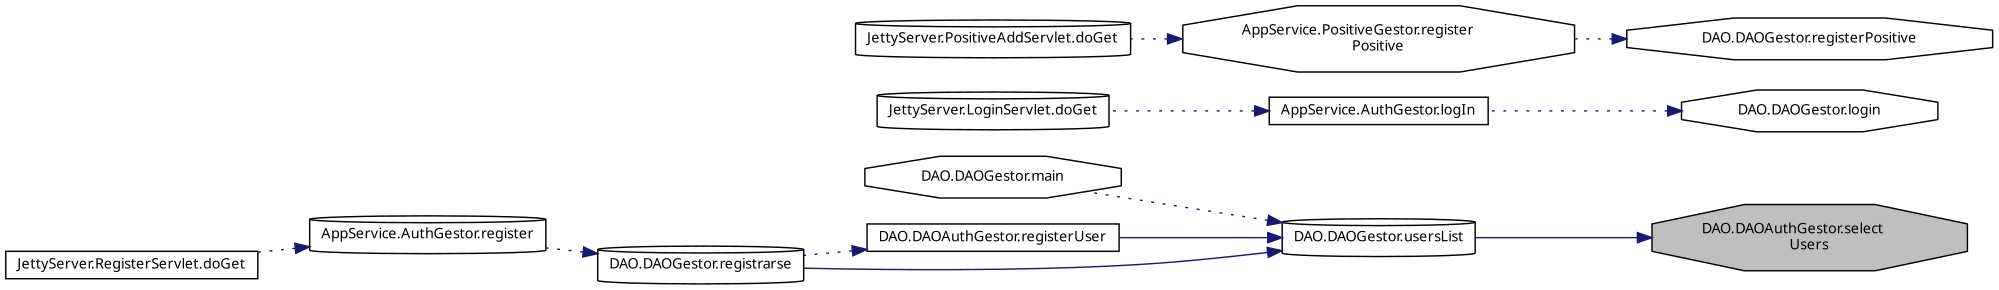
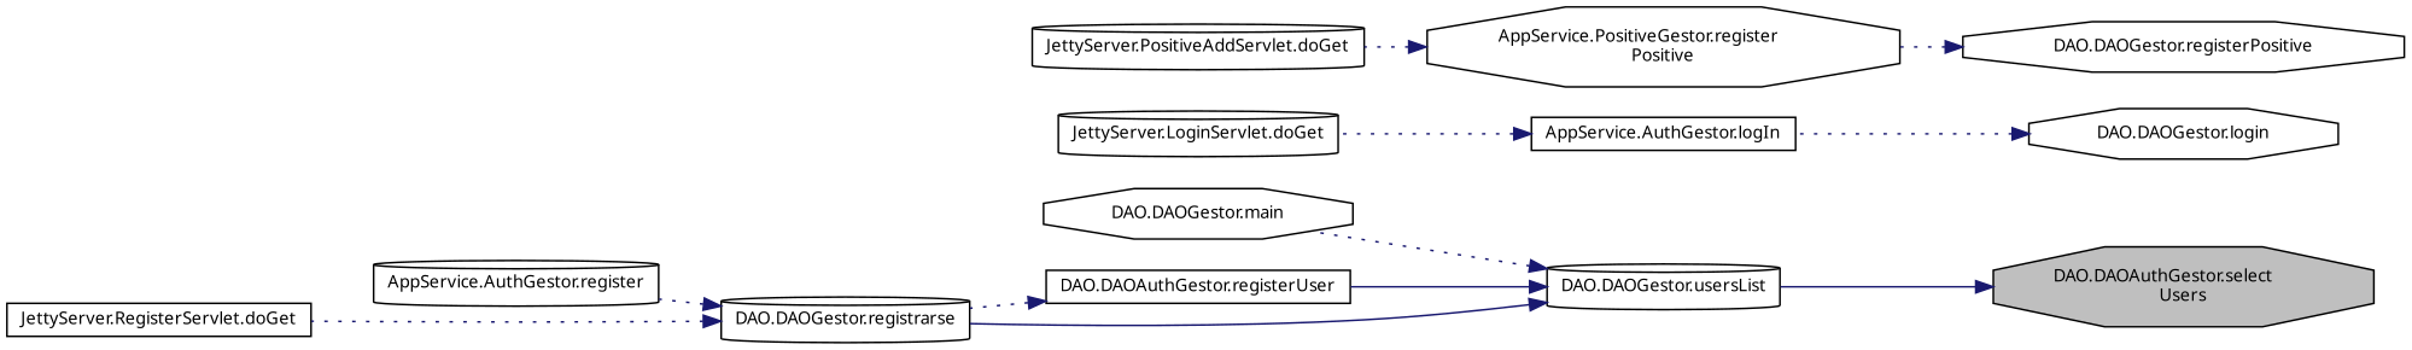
  digraph {
    fontname="Noto Sans"
    rankdir=RL
    node [color=black fillcolor=white fontname="Noto Sans" fontsize=10 shape=octagon style=filled]
    edge [color=midnightblue dir=back fontname="Noto Sans" fontsize=10 labelfontname=Helvetica labelfontsize=10 style=dotted]
    n1 [fillcolor=grey75 fontcolor=black height=0.2 label="DAO.DAOAuthGestor.select\lUsers" width=0.4]
    n2 [height=0.2 label="DAO.DAOGestor.usersList" shape=cylinder width=0.4]
    n3 [height=0.2 label="DAO.DAOGestor.main" width=0.4]
    n4 [height=0.2 label="DAO.DAOAuthGestor.registerUser" shape=box width=0.4]
    n5 [height=0.2 label="DAO.DAOGestor.registrarse" shape=cylinder width=0.4]
    n6 [height=0.2 label="DAO.DAOGestor.login" width=0.4]
    n7 [height=0.2 label="AppService.AuthGestor.logIn" shape=box width=0.4]
    n8 [height=0.2 label="AppService.AuthGestor.register" shape=cylinder width=0.4]
    n9 [height=0.2 label="JettyServer.LoginServlet.doGet" shape=cylinder width=0.4]
    n10 [height=0.2 label="DAO.DAOGestor.registerPositive" width=0.4]
    n11 [height=0.2 label="AppService.PositiveGestor.register\lPositive" width=0.4]
    n12 [height=0.2 label="JettyServer.PositiveAddServlet.doGet" shape=cylinder width=0.4]
    n13 [height=0.2 label="JettyServer.RegisterServlet.doGet" shape=box width=0.4]
    n1 -> n2 [style=solid]
    n2 -> n3
    n2 -> n4 [style=solid]
    n2 -> n5 [style=solid]
    n4 -> n5
    n5 -> n8
    n6 -> n7
    n7 -> n9
-   n8 -> n13
+   n5 -> n13
    n10 -> n11
    n11 -> n12
  }
